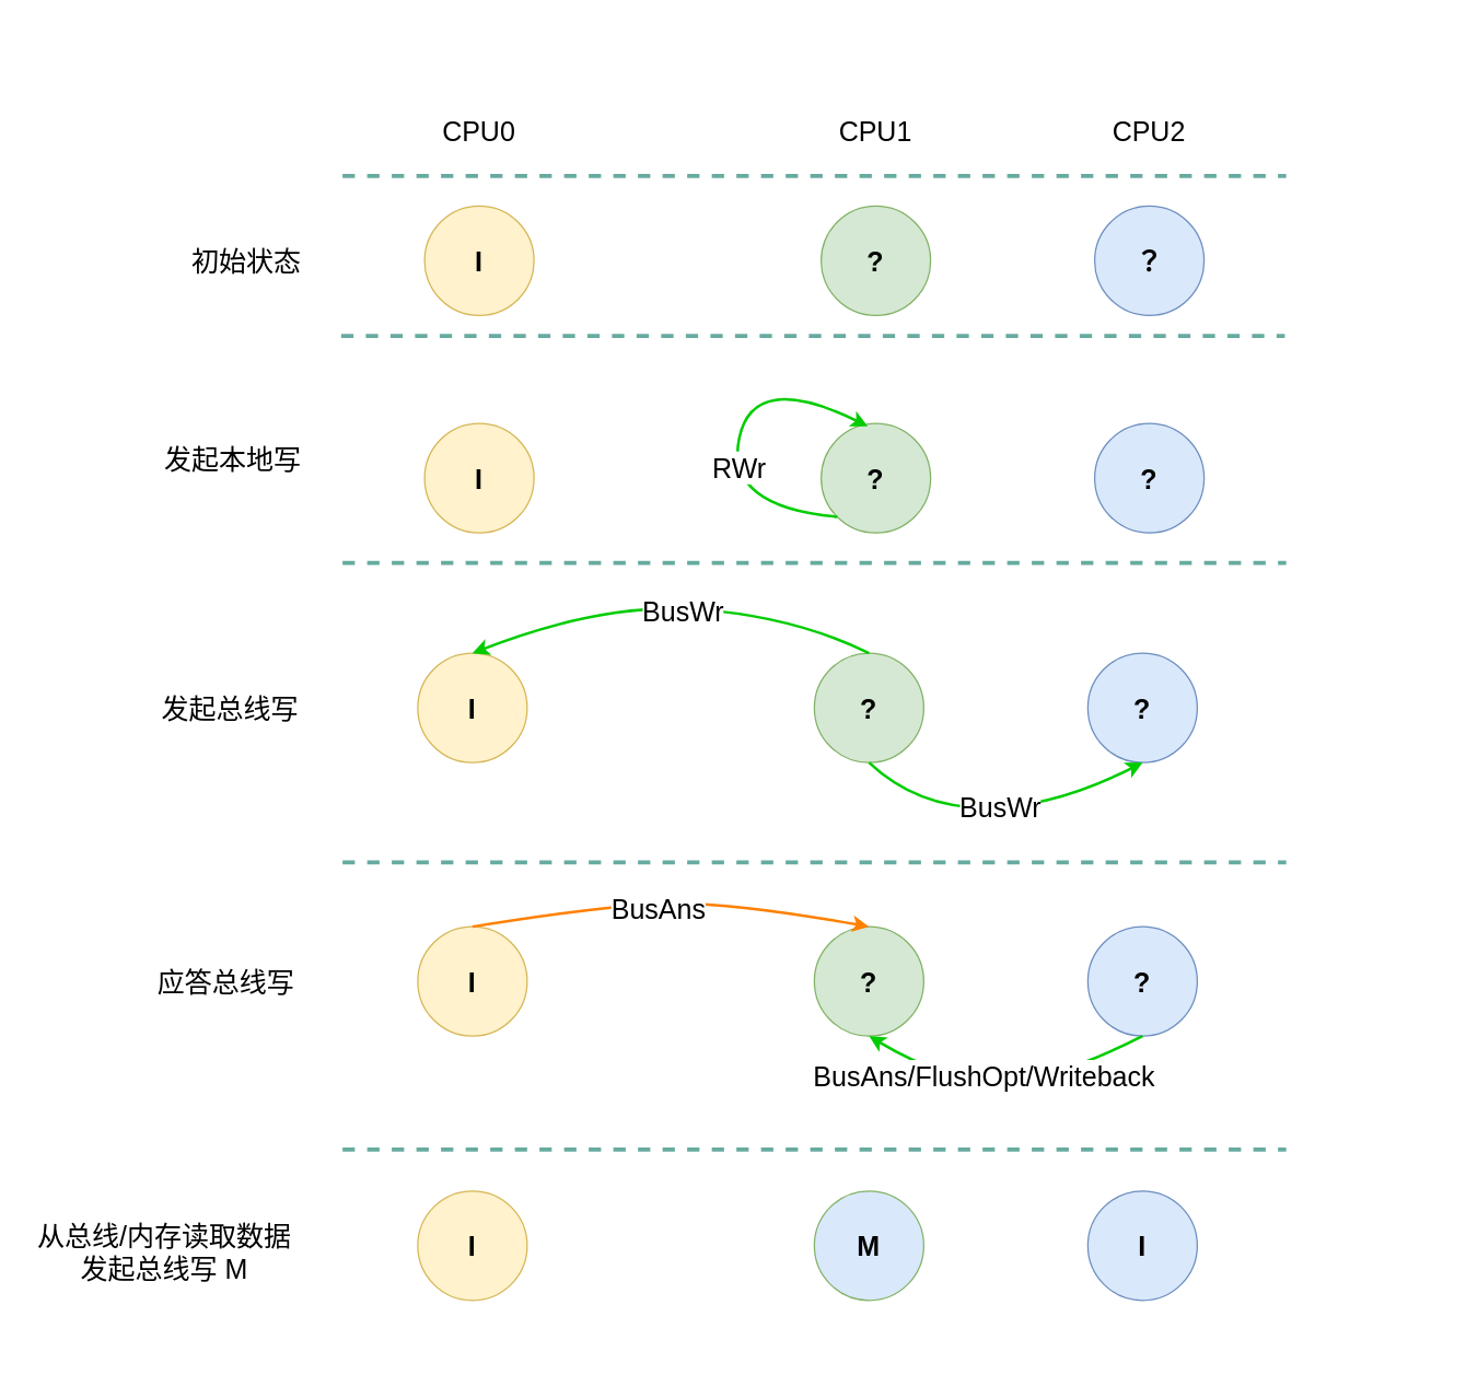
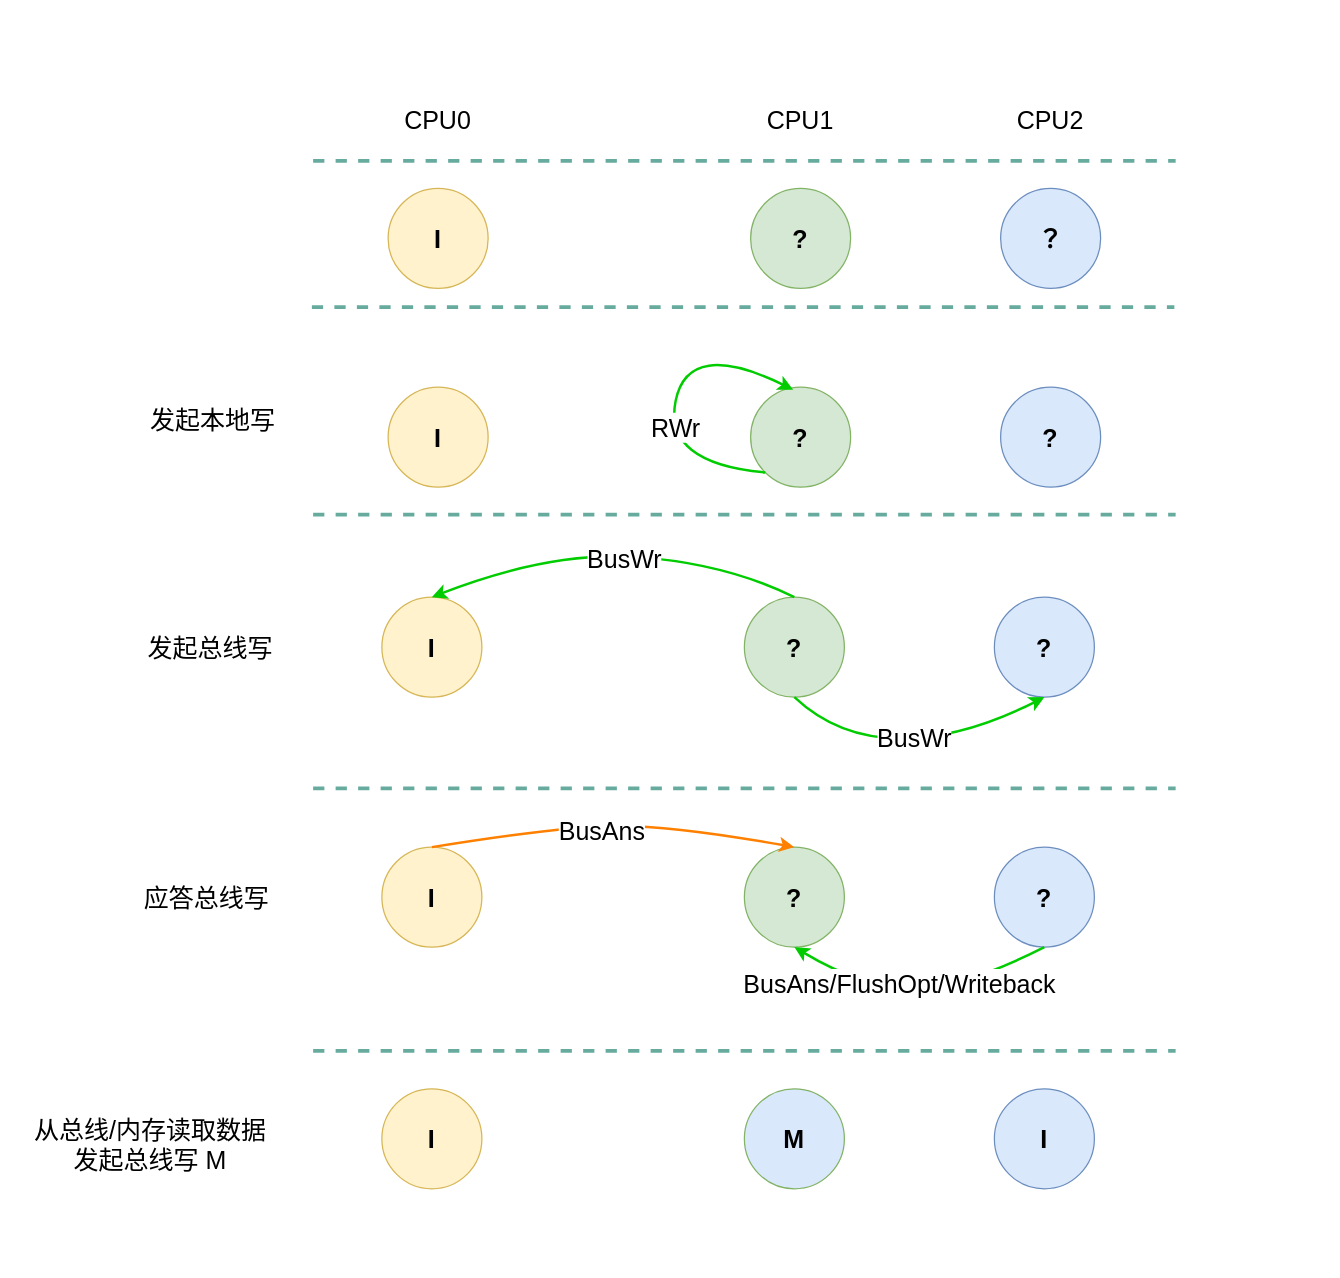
  <mxCell id="0" />
  <mxCell id="1" parent="0" />
  <mxCell id="2" value="I" style="ellipse;whiteSpace=wrap;html=1;aspect=fixed;fontStyle=1;fontSize=20;fillColor=#fff2cc;strokeColor=#d6b656;" parent="1" vertex="1"><mxGeometry x="310" y="150" width="80" height="80" as="geometry" /></mxCell>
  <mxCell id="3" value="?" style="ellipse;whiteSpace=wrap;html=1;aspect=fixed;fontStyle=1;fontSize=20;fillColor=#d5e8d4;strokeColor=#82b366;" parent="1" vertex="1"><mxGeometry x="600" y="150" width="80" height="80" as="geometry" /></mxCell>
  <mxCell id="4" value="？" style="ellipse;whiteSpace=wrap;html=1;aspect=fixed;fillColor=#dae8fc;strokeColor=#6c8ebf;fontStyle=1;fontSize=20;" parent="1" vertex="1"><mxGeometry x="800" y="150" width="80" height="80" as="geometry" /></mxCell>
  <mxCell id="5" value="CPU0" style="text;html=1;strokeColor=none;fillColor=none;align=center;verticalAlign=middle;whiteSpace=wrap;rounded=0;fontSize=20;" parent="1" vertex="1"><mxGeometry x="320" y="80" width="60" height="30" as="geometry" /></mxCell>
  <mxCell id="6" value="CPU1" style="text;html=1;strokeColor=none;fillColor=none;align=center;verticalAlign=middle;whiteSpace=wrap;rounded=0;fontSize=20;" parent="1" vertex="1"><mxGeometry x="610" y="80" width="60" height="30" as="geometry" /></mxCell>
  <mxCell id="7" value="CPU2" style="text;html=1;strokeColor=none;fillColor=none;align=center;verticalAlign=middle;whiteSpace=wrap;rounded=0;fontSize=20;" parent="1" vertex="1"><mxGeometry x="810" y="80" width="60" height="30" as="geometry" /></mxCell>
  <mxCell id="8" value="" style="endArrow=none;dashed=1;html=1;rounded=0;fontSize=20;strokeWidth=3;strokeColor=#67AB9F;" parent="1" edge="1"><mxGeometry width="50" height="50" relative="1" as="geometry"><mxPoint x="250" y="128" as="sourcePoint" /><mxPoint x="940" y="128" as="targetPoint" /></mxGeometry></mxCell>
  <mxCell id="9" value="" style="endArrow=none;dashed=1;html=1;rounded=0;fontSize=20;strokeWidth=3;strokeColor=#67AB9F;" parent="1" edge="1"><mxGeometry width="50" height="50" relative="1" as="geometry"><mxPoint x="249" y="245" as="sourcePoint" /><mxPoint x="939" y="245" as="targetPoint" /></mxGeometry></mxCell>
- <mxCell id="10" value="初始状态" style="text;html=1;strokeColor=none;fillColor=none;align=center;verticalAlign=middle;whiteSpace=wrap;rounded=0;fontSize=20;" parent="1" vertex="1"><mxGeometry x="130" y="175" width="100" height="30" as="geometry" /></mxCell>
  <mxCell id="11" value="I" style="ellipse;whiteSpace=wrap;html=1;aspect=fixed;fontStyle=1;fontSize=20;fillColor=#fff2cc;strokeColor=#d6b656;" parent="1" vertex="1"><mxGeometry x="310" y="309" width="80" height="80" as="geometry" /></mxCell>
  <mxCell id="12" value="?" style="ellipse;whiteSpace=wrap;html=1;aspect=fixed;fontStyle=1;fontSize=20;fillColor=#d5e8d4;strokeColor=#82b366;" parent="1" vertex="1"><mxGeometry x="600" y="309" width="80" height="80" as="geometry" /></mxCell>
  <mxCell id="13" value="?" style="ellipse;whiteSpace=wrap;html=1;aspect=fixed;fillColor=#dae8fc;strokeColor=#6c8ebf;fontStyle=1;fontSize=20;" parent="1" vertex="1"><mxGeometry x="800" y="309" width="80" height="80" as="geometry" /></mxCell>
  <mxCell id="14" value="I" style="ellipse;whiteSpace=wrap;html=1;aspect=fixed;fontStyle=1;fontSize=20;fillColor=#fff2cc;strokeColor=#d6b656;" parent="1" vertex="1"><mxGeometry x="305" y="477" width="80" height="80" as="geometry" /></mxCell>
  <mxCell id="15" value="?" style="ellipse;whiteSpace=wrap;html=1;aspect=fixed;fontStyle=1;fontSize=20;fillColor=#d5e8d4;strokeColor=#82b366;" parent="1" vertex="1"><mxGeometry x="595" y="477" width="80" height="80" as="geometry" /></mxCell>
  <mxCell id="16" value="?" style="ellipse;whiteSpace=wrap;html=1;aspect=fixed;fillColor=#dae8fc;strokeColor=#6c8ebf;fontStyle=1;fontSize=20;" parent="1" vertex="1"><mxGeometry x="795" y="477" width="80" height="80" as="geometry" /></mxCell>
  <mxCell id="17" value="" style="endArrow=none;dashed=1;html=1;rounded=0;fontSize=20;strokeWidth=3;strokeColor=#67AB9F;" parent="1" edge="1"><mxGeometry width="50" height="50" relative="1" as="geometry"><mxPoint x="250" y="411" as="sourcePoint" /><mxPoint x="940" y="411" as="targetPoint" /></mxGeometry></mxCell>
  <mxCell id="18" value="I" style="ellipse;whiteSpace=wrap;html=1;aspect=fixed;fontStyle=1;fontSize=20;fillColor=#fff2cc;strokeColor=#d6b656;" parent="1" vertex="1"><mxGeometry x="305" y="677" width="80" height="80" as="geometry" /></mxCell>
  <mxCell id="19" value="?" style="ellipse;whiteSpace=wrap;html=1;aspect=fixed;fontStyle=1;fontSize=20;fillColor=#d5e8d4;strokeColor=#82b366;" parent="1" vertex="1"><mxGeometry x="595" y="677" width="80" height="80" as="geometry" /></mxCell>
  <mxCell id="20" value="?" style="ellipse;whiteSpace=wrap;html=1;aspect=fixed;fillColor=#dae8fc;strokeColor=#6c8ebf;fontStyle=1;fontSize=20;" parent="1" vertex="1"><mxGeometry x="795" y="677" width="80" height="80" as="geometry" /></mxCell>
  <mxCell id="21" value="" style="endArrow=none;dashed=1;html=1;rounded=0;fontSize=20;strokeWidth=3;strokeColor=#67AB9F;" parent="1" edge="1"><mxGeometry width="50" height="50" relative="1" as="geometry"><mxPoint x="250" y="630" as="sourcePoint" /><mxPoint x="940" y="630" as="targetPoint" /></mxGeometry></mxCell>
  <mxCell id="22" value="I" style="ellipse;whiteSpace=wrap;html=1;aspect=fixed;fontStyle=1;fontSize=20;fillColor=#fff2cc;strokeColor=#d6b656;" parent="1" vertex="1"><mxGeometry x="305" y="870.32" width="80" height="80" as="geometry" /></mxCell>
  <mxCell id="23" value="M" style="ellipse;whiteSpace=wrap;html=1;aspect=fixed;fontStyle=1;fontSize=20;fillColor=#dae8fc;strokeColor=#82b366;" parent="1" vertex="1"><mxGeometry x="595" y="870.32" width="80" height="80" as="geometry" /></mxCell>
  <mxCell id="24" value="I" style="ellipse;whiteSpace=wrap;html=1;aspect=fixed;fillColor=#dae8fc;strokeColor=#6c8ebf;fontStyle=1;fontSize=20;" parent="1" vertex="1"><mxGeometry x="795" y="870.32" width="80" height="80" as="geometry" /></mxCell>
  <mxCell id="25" value="" style="endArrow=none;dashed=1;html=1;rounded=0;fontSize=20;strokeWidth=3;strokeColor=#67AB9F;" parent="1" edge="1"><mxGeometry width="50" height="50" relative="1" as="geometry"><mxPoint x="250" y="840" as="sourcePoint" /><mxPoint x="940" y="840" as="targetPoint" /></mxGeometry></mxCell>
  <mxCell id="26" value="发起本地写" style="text;html=1;strokeColor=none;fillColor=none;align=center;verticalAlign=middle;whiteSpace=wrap;rounded=0;fontSize=20;" parent="1" vertex="1"><mxGeometry x="110" y="320" width="120" height="30" as="geometry" /></mxCell>
  <mxCell id="27" value="发起总线写" style="text;html=1;strokeColor=none;fillColor=none;align=center;verticalAlign=middle;whiteSpace=wrap;rounded=0;fontSize=20;" parent="1" vertex="1"><mxGeometry x="103" y="502" width="130" height="30" as="geometry" /></mxCell>
  <mxCell id="28" value="应答总线写" style="text;html=1;strokeColor=none;fillColor=none;align=center;verticalAlign=middle;whiteSpace=wrap;rounded=0;fontSize=20;" parent="1" vertex="1"><mxGeometry x="100" y="702" width="130" height="30" as="geometry" /></mxCell>
  <mxCell id="29" value="从总线/内存读取数据&lt;br&gt;发起总线写 M" style="text;html=1;strokeColor=none;fillColor=none;align=center;verticalAlign=middle;whiteSpace=wrap;rounded=0;fontSize=20;" parent="1" vertex="1"><mxGeometry x="20" y="882.32" width="200" height="64.68" as="geometry" /></mxCell>
  <mxCell id="30" value="" style="shape=waypoint;sketch=0;fillStyle=solid;size=6;pointerEvents=1;points=[];fillColor=none;resizable=0;rotatable=0;perimeter=centerPerimeter;snapToPoint=1;fontSize=20;strokeColor=none;" parent="1" vertex="1"><mxGeometry x="30" y="20" width="40" height="40" as="geometry" /></mxCell>
  <mxCell id="31" value="" style="shape=waypoint;sketch=0;fillStyle=solid;size=6;pointerEvents=1;points=[];fillColor=none;resizable=0;rotatable=0;perimeter=centerPerimeter;snapToPoint=1;fontSize=20;strokeColor=none;" parent="1" vertex="1"><mxGeometry x="1010" y="960" width="40" height="40" as="geometry" /></mxCell>
  <mxCell id="32" value="" style="curved=1;endArrow=classic;html=1;rounded=0;strokeColor=#00CC00;strokeWidth=2;fontSize=20;fontColor=default;exitX=0;exitY=1;exitDx=0;exitDy=0;entryX=0.425;entryY=0.025;entryDx=0;entryDy=0;entryPerimeter=0;" parent="1" source="12" target="12" edge="1"><mxGeometry width="50" height="50" relative="1" as="geometry"><mxPoint x="480" y="330" as="sourcePoint" /><mxPoint x="530" y="280" as="targetPoint" /><Array as="points"><mxPoint x="530" y="370" /><mxPoint x="550" y="270" /></Array></mxGeometry></mxCell>
  <mxCell id="33" value="RWr" style="edgeLabel;html=1;align=center;verticalAlign=middle;resizable=0;points=[];fontSize=20;fontColor=default;" parent="32" vertex="1" connectable="0"><mxGeometry x="-0.184" y="-3" relative="1" as="geometry"><mxPoint as="offset" /></mxGeometry></mxCell>
  <mxCell id="34" value="" style="curved=1;endArrow=classic;html=1;rounded=0;strokeColor=#00CC00;strokeWidth=2;fontSize=20;fontColor=default;exitX=0.5;exitY=0;exitDx=0;exitDy=0;entryX=0.5;entryY=0;entryDx=0;entryDy=0;" parent="1" source="15" target="14" edge="1"><mxGeometry width="50" height="50" relative="1" as="geometry"><mxPoint x="480" y="470" as="sourcePoint" /><mxPoint x="530" y="420" as="targetPoint" /><Array as="points"><mxPoint x="580" y="450" /><mxPoint x="440" y="440" /></Array></mxGeometry></mxCell>
  <mxCell id="35" value="BusWr" style="edgeLabel;html=1;align=center;verticalAlign=middle;resizable=0;points=[];fontSize=20;fontColor=default;" parent="34" vertex="1" connectable="0"><mxGeometry x="-0.055" y="1" relative="1" as="geometry"><mxPoint as="offset" /></mxGeometry></mxCell>
  <mxCell id="36" value="" style="curved=1;endArrow=classic;html=1;rounded=0;strokeColor=#00CC00;strokeWidth=2;fontSize=20;fontColor=default;exitX=0.5;exitY=1;exitDx=0;exitDy=0;entryX=0.5;entryY=1;entryDx=0;entryDy=0;" parent="1" source="15" target="16" edge="1"><mxGeometry width="50" height="50" relative="1" as="geometry"><mxPoint x="700" y="620" as="sourcePoint" /><mxPoint x="750" y="570" as="targetPoint" /><Array as="points"><mxPoint x="670" y="590" /><mxPoint x="770" y="590" /></Array></mxGeometry></mxCell>
  <mxCell id="37" value="BusWr" style="edgeLabel;html=1;align=center;verticalAlign=middle;resizable=0;points=[];fontSize=20;fontColor=default;" parent="36" vertex="1" connectable="0"><mxGeometry x="-0.013" y="2" relative="1" as="geometry"><mxPoint as="offset" /></mxGeometry></mxCell>
  <mxCell id="38" value="" style="curved=1;endArrow=classic;html=1;rounded=0;strokeColor=#FF8000;strokeWidth=2;fontSize=20;fontColor=default;exitX=0.5;exitY=0;exitDx=0;exitDy=0;entryX=0.5;entryY=0;entryDx=0;entryDy=0;" parent="1" source="18" target="19" edge="1"><mxGeometry width="50" height="50" relative="1" as="geometry"><mxPoint x="470" y="720" as="sourcePoint" /><mxPoint x="520" y="670" as="targetPoint" /><Array as="points"><mxPoint x="450" y="660" /><mxPoint x="540" y="660" /></Array></mxGeometry></mxCell>
  <mxCell id="39" value="BusAns" style="edgeLabel;html=1;align=center;verticalAlign=middle;resizable=0;points=[];fontSize=20;fontColor=default;" parent="38" vertex="1" connectable="0"><mxGeometry x="-0.062" y="-3" relative="1" as="geometry"><mxPoint as="offset" /></mxGeometry></mxCell>
  <mxCell id="40" value="" style="curved=1;endArrow=classic;html=1;rounded=0;strokeColor=#00CC00;strokeWidth=2;fontSize=20;fontColor=default;exitX=0.5;exitY=1;exitDx=0;exitDy=0;entryX=0.5;entryY=1;entryDx=0;entryDy=0;" parent="1" source="20" target="19" edge="1"><mxGeometry width="50" height="50" relative="1" as="geometry"><mxPoint x="730" y="830" as="sourcePoint" /><mxPoint x="780" y="780" as="targetPoint" /><Array as="points"><mxPoint x="770" y="790" /><mxPoint x="690" y="790" /></Array></mxGeometry></mxCell>
  <mxCell id="41" value="BusAns/FlushOpt/Writeback" style="edgeLabel;html=1;align=center;verticalAlign=middle;resizable=0;points=[];fontSize=20;fontColor=default;" parent="40" vertex="1" connectable="0"><mxGeometry x="0.142" y="-5" relative="1" as="geometry"><mxPoint as="offset" /></mxGeometry></mxCell>
